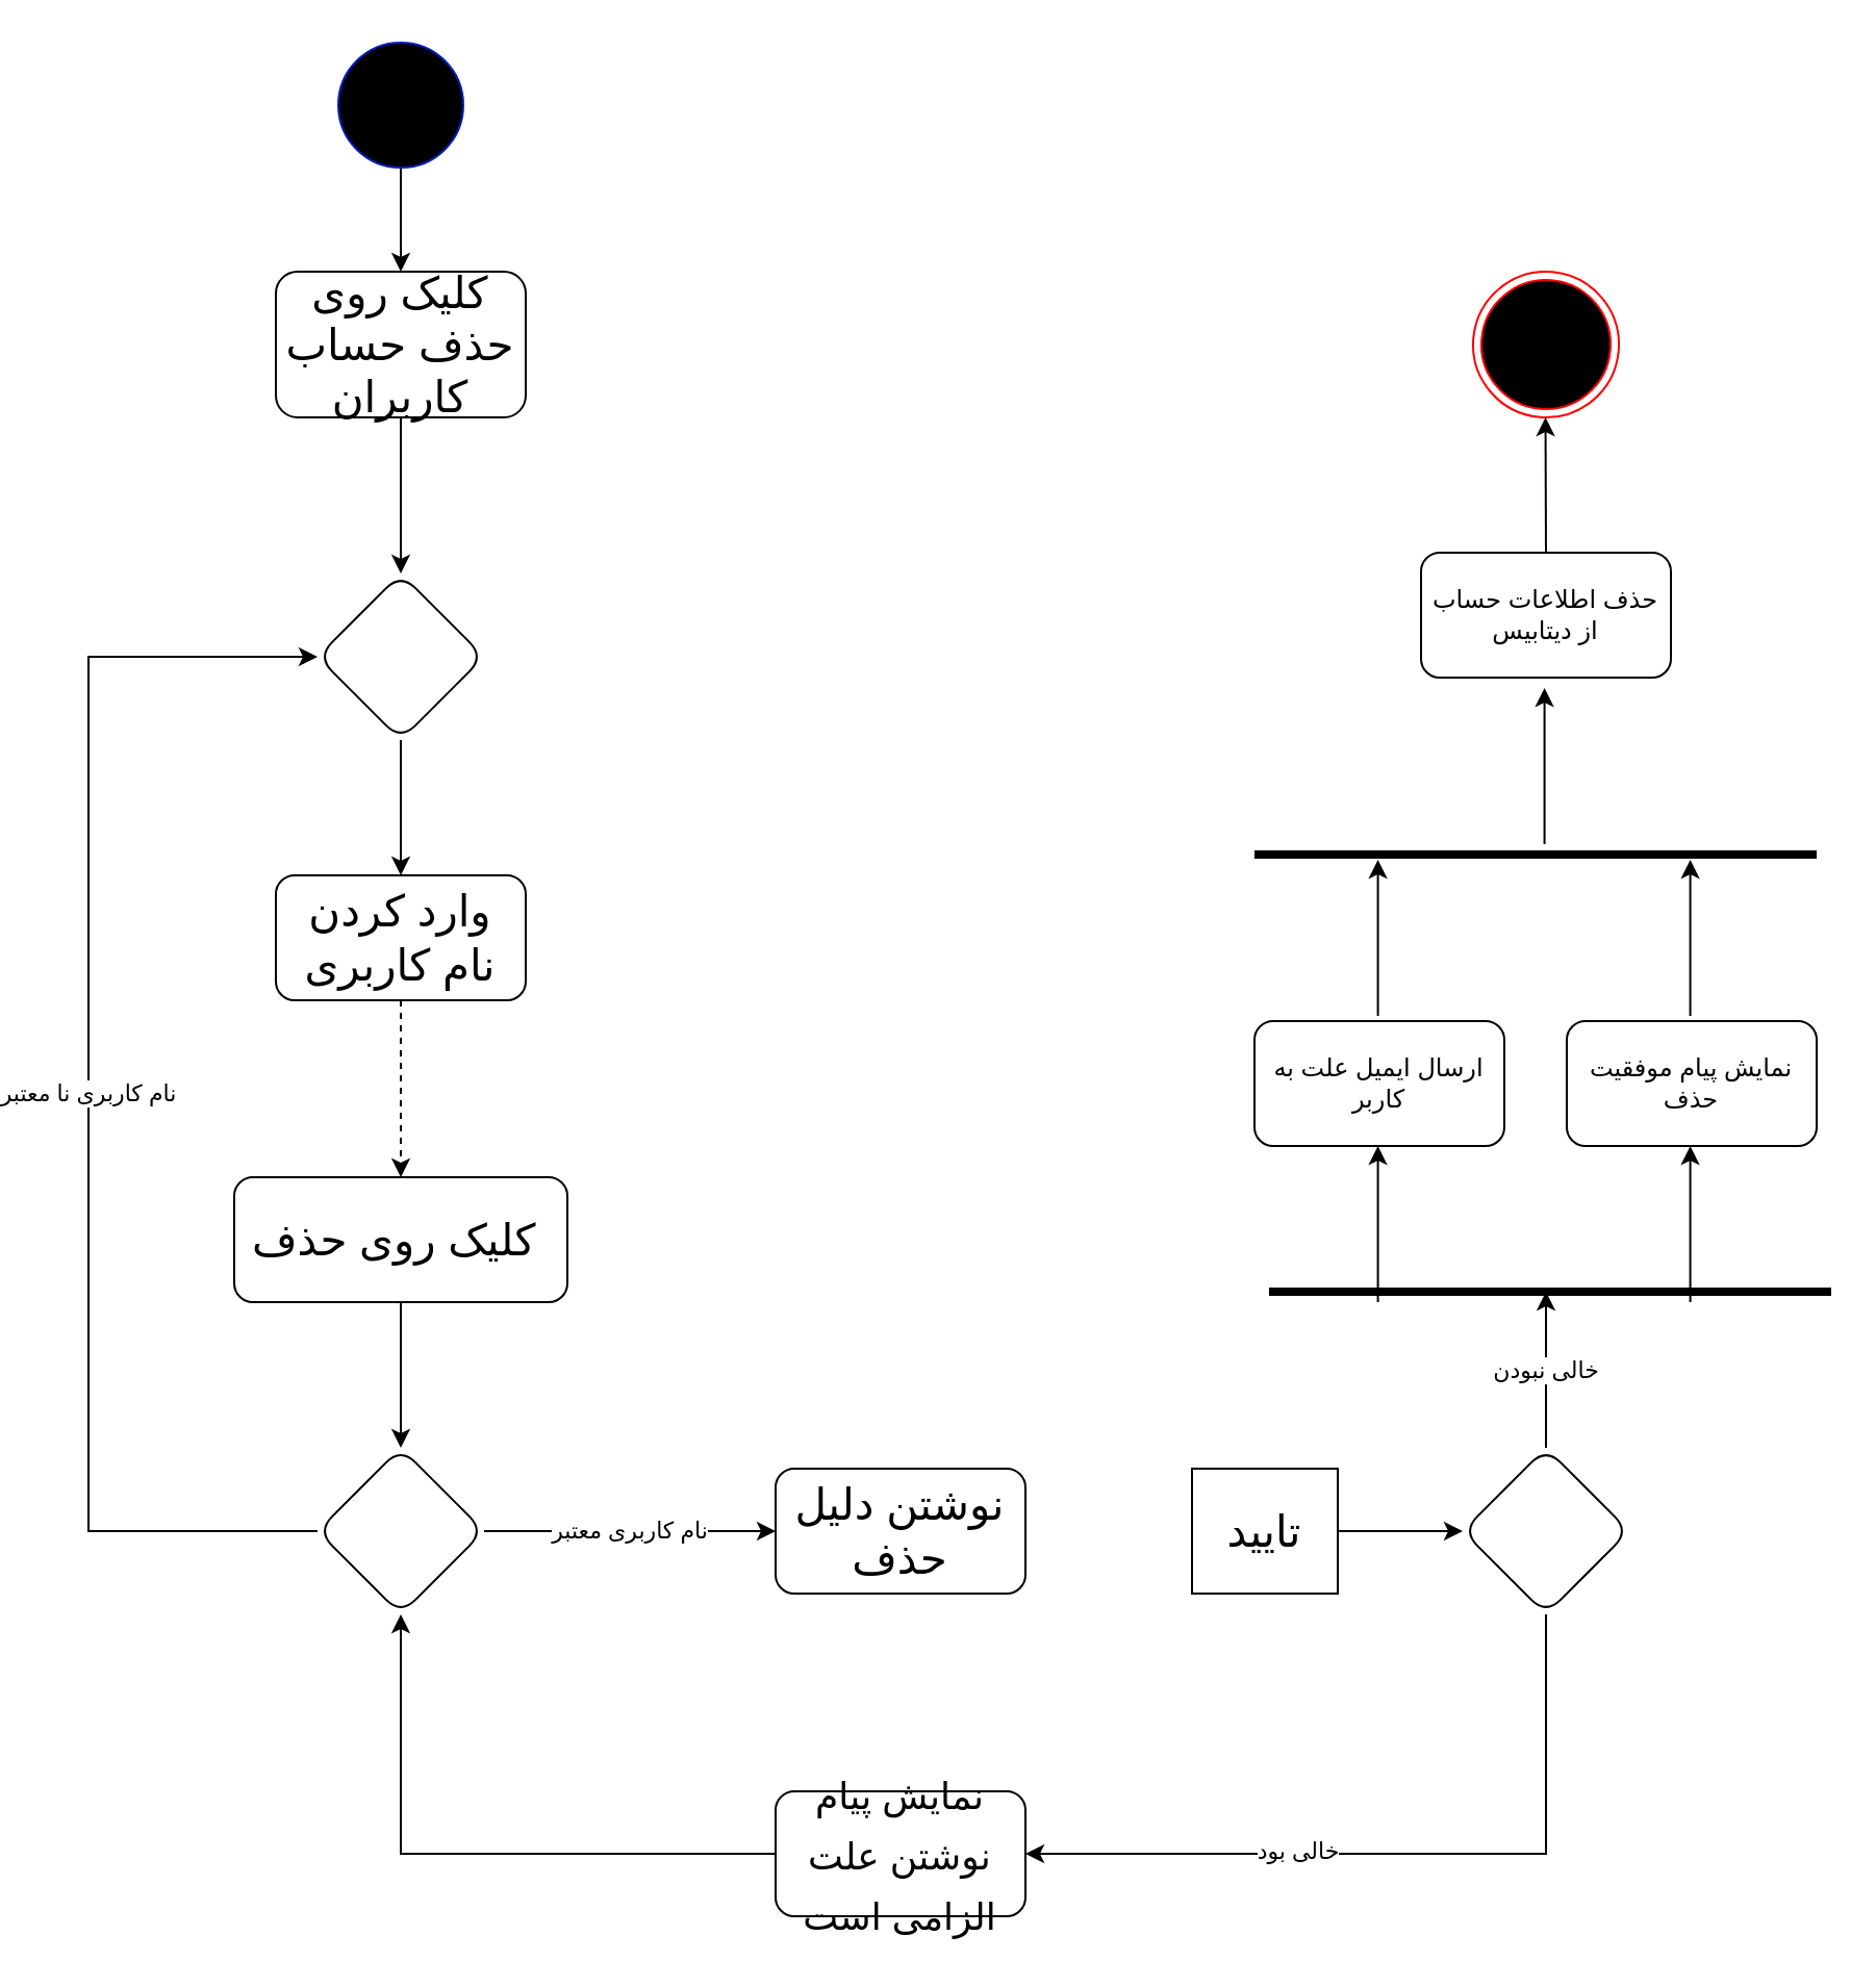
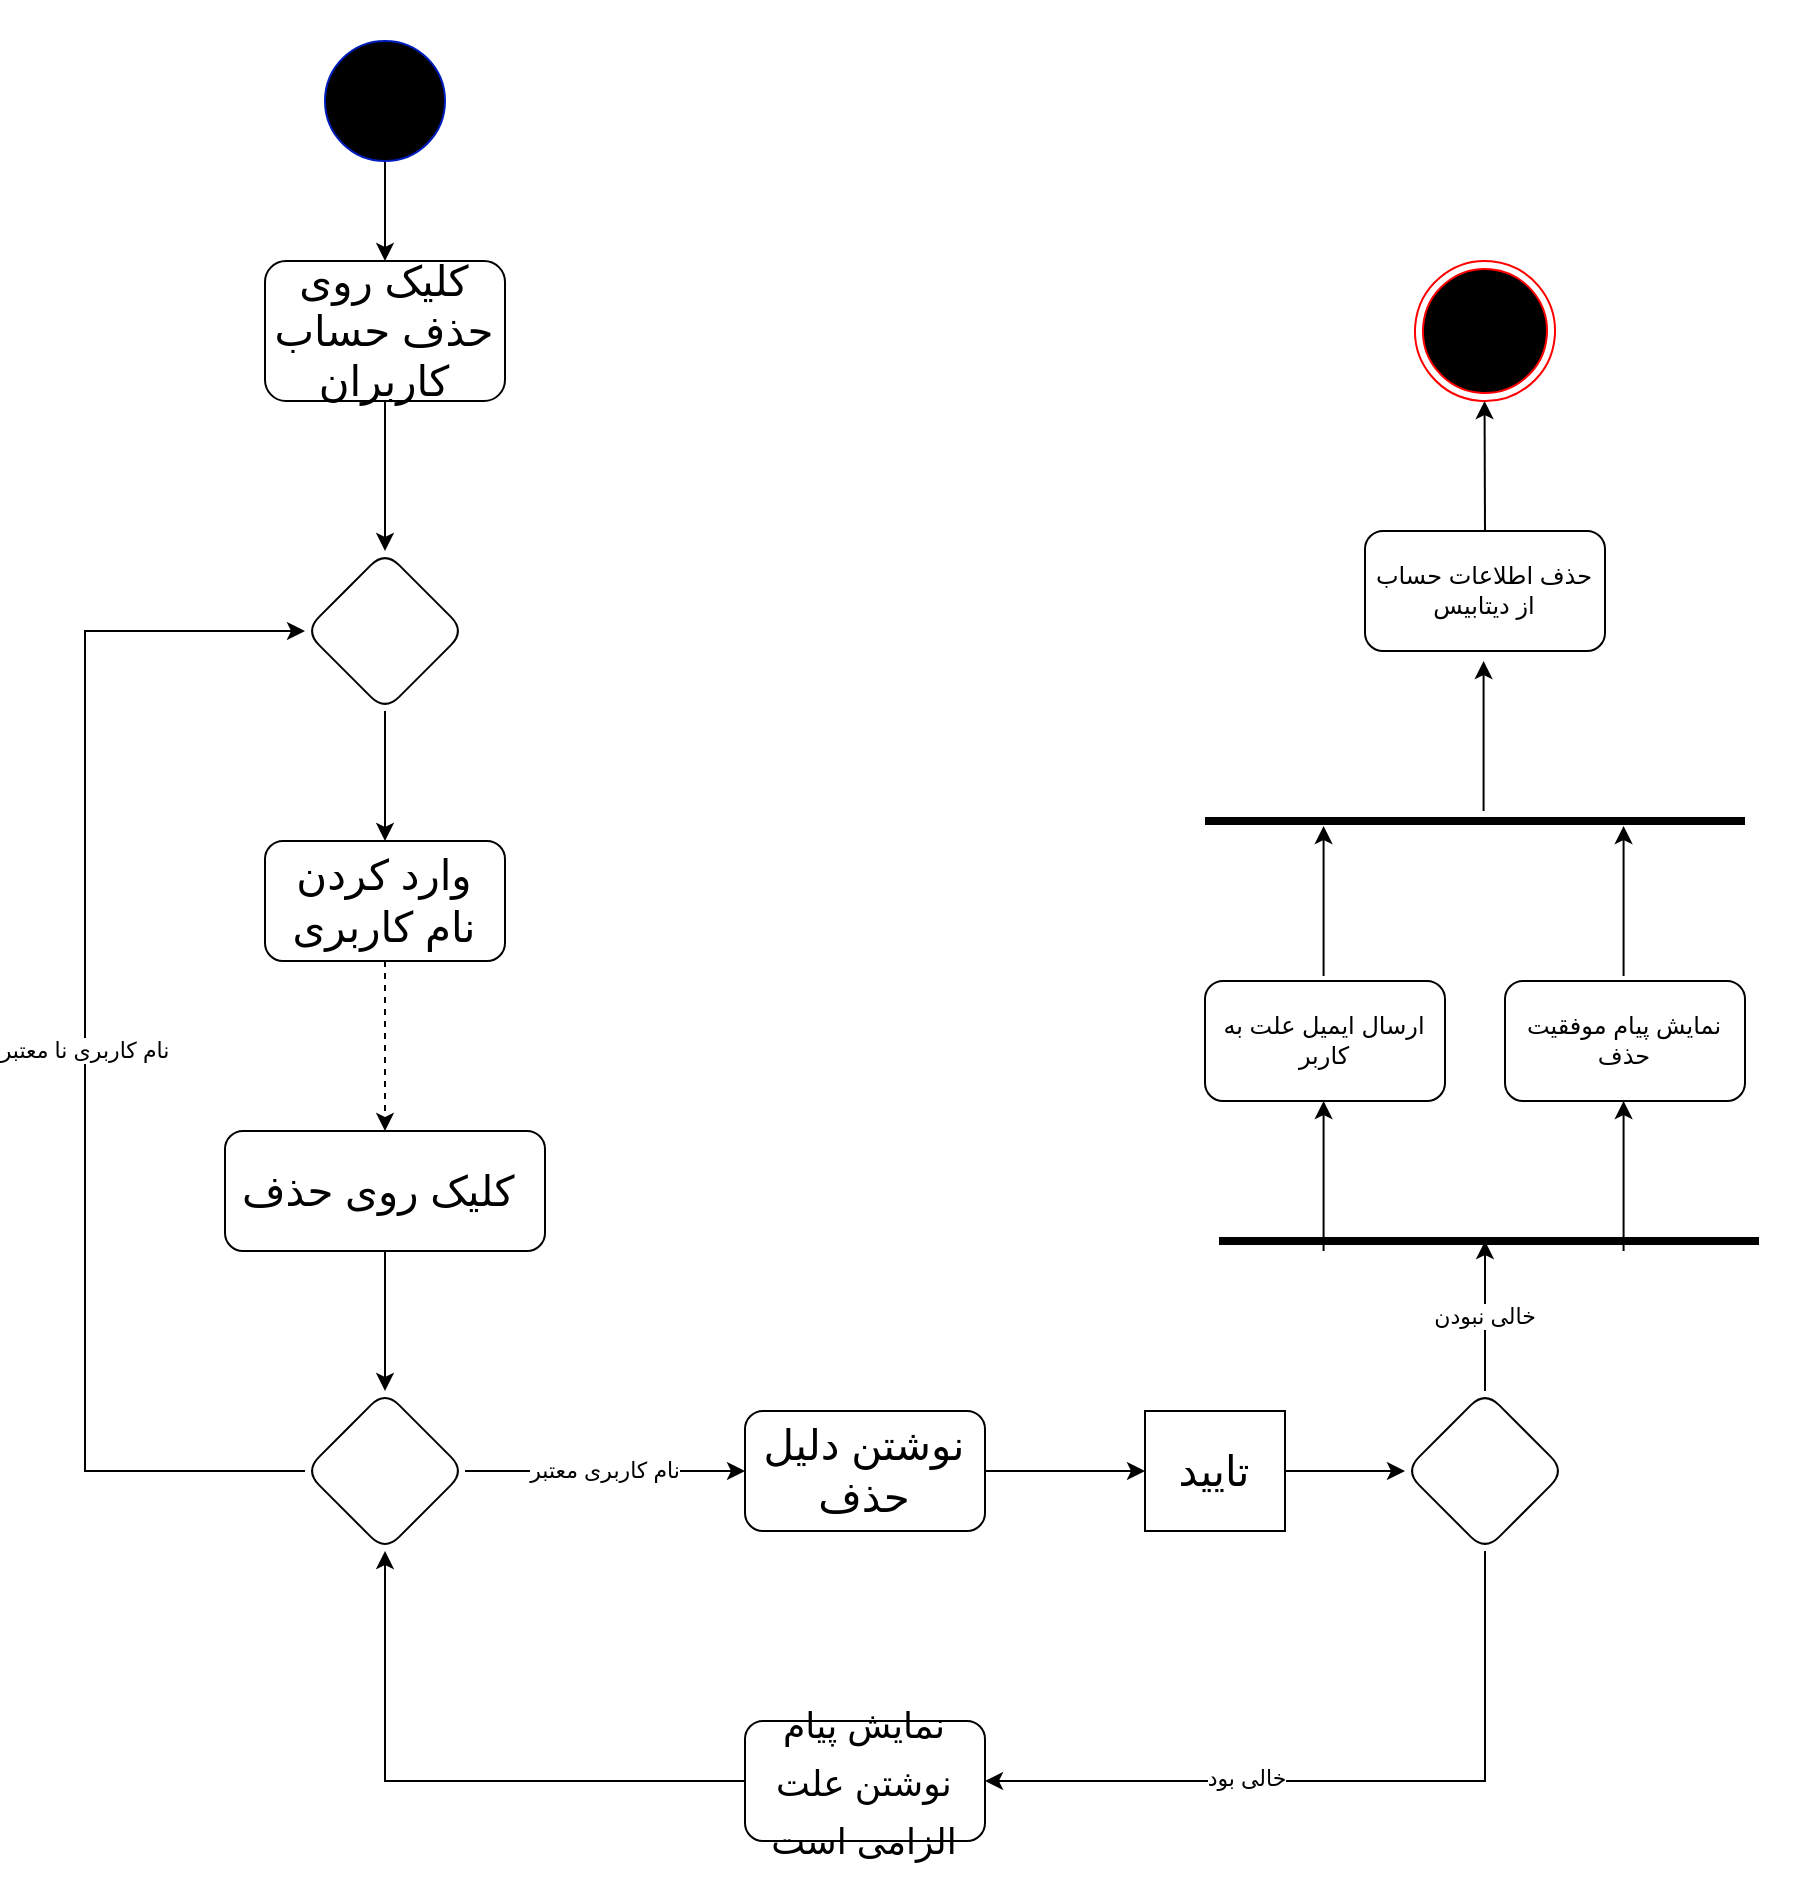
  <mxCell id="0" />
  <mxCell id="1" parent="0" />
  <mxCell id="2" style="edgeStyle=orthogonalEdgeStyle;rounded=0;orthogonalLoop=1;jettySize=auto;html=1;exitX=0.5;exitY=1;exitDx=0;exitDy=0;exitPerimeter=0;entryX=0.5;entryY=0;entryDx=0;entryDy=0;" parent="1" source="3" target="5" edge="1"><mxGeometry relative="1" as="geometry" /></mxCell>
  <mxCell id="3" value="" style="verticalLabelPosition=bottom;verticalAlign=top;html=1;shape=mxgraph.flowchart.on-page_reference;fillColor=#000000;fontColor=#ffffff;strokeColor=#001DBC;" parent="1" vertex="1"><mxGeometry x="140" y="20" width="60" height="60" as="geometry" /></mxCell>
  <mxCell id="4" value="" style="edgeStyle=orthogonalEdgeStyle;rounded=0;orthogonalLoop=1;jettySize=auto;html=1;" parent="1" source="5" target="15" edge="1"><mxGeometry relative="1" as="geometry" /></mxCell>
  <mxCell id="5" value="کلیک روی حذف حساب کاربران" style="rounded=1;whiteSpace=wrap;html=1;fontSize=21;" parent="1" vertex="1"><mxGeometry x="110" y="130" width="120" height="70" as="geometry" /></mxCell>
  <mxCell id="6" value="" style="ellipse;html=1;shape=endState;fillColor=#000000;strokeColor=#ff0000;strokeWidth=1;fontSize=20;rotation=5;" parent="1" vertex="1"><mxGeometry x="685" y="130.02" width="70" height="69.98" as="geometry" /></mxCell>
  <mxCell id="7" value="" style="edgeStyle=orthogonalEdgeStyle;rounded=0;orthogonalLoop=1;jettySize=auto;html=1;dashed=1;" parent="1" source="8" target="10" edge="1"><mxGeometry relative="1" as="geometry" /></mxCell>
  <mxCell id="8" value="وارد کردن نام کاربری" style="whiteSpace=wrap;html=1;fontSize=21;rounded=1;" parent="1" vertex="1"><mxGeometry x="110" y="420" width="120" height="60" as="geometry" /></mxCell>
  <mxCell id="9" value="" style="edgeStyle=orthogonalEdgeStyle;rounded=0;orthogonalLoop=1;jettySize=auto;html=1;" parent="1" source="10" target="13" edge="1"><mxGeometry relative="1" as="geometry" /></mxCell>
  <mxCell id="10" value="کلیک روی حذف&amp;nbsp;" style="whiteSpace=wrap;html=1;fontSize=21;rounded=1;" parent="1" vertex="1"><mxGeometry x="90" y="565" width="160" height="60" as="geometry" /></mxCell>
  <mxCell id="11" value="نام کاربری نا معتبر" style="edgeStyle=orthogonalEdgeStyle;rounded=0;orthogonalLoop=1;jettySize=auto;html=1;exitX=0;exitY=0.5;exitDx=0;exitDy=0;entryX=0;entryY=0.5;entryDx=0;entryDy=0;" parent="1" source="13" target="15" edge="1"><mxGeometry relative="1" as="geometry"><Array as="points"><mxPoint x="20" y="735" /><mxPoint x="20" y="315" /></Array></mxGeometry></mxCell>
  <mxCell id="12" value="نام کاربری معتبر" style="edgeStyle=orthogonalEdgeStyle;rounded=0;orthogonalLoop=1;jettySize=auto;html=1;" parent="1" source="13" target="17" edge="1"><mxGeometry relative="1" as="geometry" /></mxCell>
  <mxCell id="13" value="" style="rhombus;whiteSpace=wrap;html=1;fontSize=21;rounded=1;" parent="1" vertex="1"><mxGeometry x="130" y="695" width="80" height="80" as="geometry" /></mxCell>
  <mxCell id="14" style="edgeStyle=orthogonalEdgeStyle;rounded=0;orthogonalLoop=1;jettySize=auto;html=1;exitX=0.5;exitY=1;exitDx=0;exitDy=0;entryX=0.5;entryY=0;entryDx=0;entryDy=0;" parent="1" source="15" target="8" edge="1"><mxGeometry relative="1" as="geometry" /></mxCell>
  <mxCell id="15" value="" style="rhombus;whiteSpace=wrap;html=1;fontSize=21;rounded=1;" parent="1" vertex="1"><mxGeometry x="130" y="275" width="80" height="80" as="geometry" /></mxCell>
+ <mxCell id="16" value="" style="edgeStyle=orthogonalEdgeStyle;rounded=0;orthogonalLoop=1;jettySize=auto;html=1;" parent="1" source="17" target="23" edge="1"><mxGeometry relative="1" as="geometry" /></mxCell>
  <mxCell id="17" value="نوشتن دلیل حذف" style="whiteSpace=wrap;html=1;fontSize=21;rounded=1;" parent="1" vertex="1"><mxGeometry x="350" y="705" width="120" height="60" as="geometry" /></mxCell>
  <mxCell id="18" style="edgeStyle=orthogonalEdgeStyle;rounded=0;orthogonalLoop=1;jettySize=auto;html=1;exitX=0.5;exitY=1;exitDx=0;exitDy=0;entryX=1;entryY=0.5;entryDx=0;entryDy=0;" parent="1" source="21" target="36" edge="1"><mxGeometry relative="1" as="geometry"><mxPoint x="530" y="820" as="targetPoint" /><Array as="points"><mxPoint x="720" y="890" /></Array></mxGeometry></mxCell>
  <mxCell id="19" value="خالی بود" style="edgeLabel;html=1;align=center;verticalAlign=middle;resizable=0;points=[];" parent="18" vertex="1" connectable="0"><mxGeometry x="0.29" y="-2" relative="1" as="geometry"><mxPoint as="offset" /></mxGeometry></mxCell>
  <mxCell id="20" value="خالی نبودن" style="edgeStyle=orthogonalEdgeStyle;rounded=0;orthogonalLoop=1;jettySize=auto;html=1;exitX=0.5;exitY=0;exitDx=0;exitDy=0;strokeWidth=1;" parent="1" source="21" edge="1"><mxGeometry relative="1" as="geometry"><mxPoint x="720" y="620" as="targetPoint" /></mxGeometry></mxCell>
  <mxCell id="21" value="" style="rhombus;whiteSpace=wrap;html=1;fontSize=21;rounded=1;" parent="1" vertex="1"><mxGeometry x="680" y="695" width="80" height="80" as="geometry" /></mxCell>
  <mxCell id="22" style="edgeStyle=orthogonalEdgeStyle;rounded=0;orthogonalLoop=1;jettySize=auto;html=1;exitX=1;exitY=0.5;exitDx=0;exitDy=0;entryX=0;entryY=0.5;entryDx=0;entryDy=0;" parent="1" source="23" target="21" edge="1"><mxGeometry relative="1" as="geometry" /></mxCell>
  <mxCell id="23" value="تایید" style="whiteSpace=wrap;html=1;fontSize=21;rounded=0;" parent="1" vertex="1"><mxGeometry x="550" y="705" width="70" height="60" as="geometry" /></mxCell>
  <mxCell id="24" value="" style="endArrow=none;html=1;rounded=0;strokeWidth=4;" parent="1" edge="1"><mxGeometry width="50" height="50" relative="1" as="geometry"><mxPoint x="587" y="620" as="sourcePoint" /><mxPoint x="857" y="620" as="targetPoint" /></mxGeometry></mxCell>
  <mxCell id="25" value="ارسال ایمیل علت به کاربر" style="rounded=1;whiteSpace=wrap;html=1;" parent="1" vertex="1"><mxGeometry x="580" y="490" width="120" height="60" as="geometry" /></mxCell>
  <mxCell id="26" value="نمایش پیام موفقیت حذف" style="rounded=1;whiteSpace=wrap;html=1;" parent="1" vertex="1"><mxGeometry x="730" y="490" width="120" height="60" as="geometry" /></mxCell>
  <mxCell id="27" style="edgeStyle=orthogonalEdgeStyle;rounded=0;orthogonalLoop=1;jettySize=auto;html=1;exitX=0.5;exitY=0;exitDx=0;exitDy=0;strokeWidth=1;" parent="1" edge="1"><mxGeometry relative="1" as="geometry"><mxPoint x="639.29" y="550" as="targetPoint" /><mxPoint x="639.29" y="625" as="sourcePoint" /></mxGeometry></mxCell>
  <mxCell id="28" style="edgeStyle=orthogonalEdgeStyle;rounded=0;orthogonalLoop=1;jettySize=auto;html=1;exitX=0.5;exitY=0;exitDx=0;exitDy=0;strokeWidth=1;" parent="1" edge="1"><mxGeometry relative="1" as="geometry"><mxPoint x="789.29" y="550" as="targetPoint" /><mxPoint x="789.29" y="625" as="sourcePoint" /></mxGeometry></mxCell>
  <mxCell id="29" style="edgeStyle=orthogonalEdgeStyle;rounded=0;orthogonalLoop=1;jettySize=auto;html=1;exitX=0.5;exitY=0;exitDx=0;exitDy=0;strokeWidth=1;" parent="1" edge="1"><mxGeometry relative="1" as="geometry"><mxPoint x="639.29" y="412.5" as="targetPoint" /><mxPoint x="639.29" y="487.5" as="sourcePoint" /></mxGeometry></mxCell>
  <mxCell id="30" style="edgeStyle=orthogonalEdgeStyle;rounded=0;orthogonalLoop=1;jettySize=auto;html=1;exitX=0.5;exitY=0;exitDx=0;exitDy=0;strokeWidth=1;" parent="1" edge="1"><mxGeometry relative="1" as="geometry"><mxPoint x="789.29" y="412.5" as="targetPoint" /><mxPoint x="789.29" y="487.5" as="sourcePoint" /></mxGeometry></mxCell>
  <mxCell id="31" value="" style="endArrow=none;html=1;rounded=0;strokeWidth=4;" parent="1" edge="1"><mxGeometry width="50" height="50" relative="1" as="geometry"><mxPoint x="580" y="410" as="sourcePoint" /><mxPoint x="850" y="410" as="targetPoint" /></mxGeometry></mxCell>
  <mxCell id="32" style="edgeStyle=orthogonalEdgeStyle;rounded=0;orthogonalLoop=1;jettySize=auto;html=1;exitX=0.5;exitY=0;exitDx=0;exitDy=0;strokeWidth=1;" parent="1" edge="1"><mxGeometry relative="1" as="geometry"><mxPoint x="719.29" y="330" as="targetPoint" /><mxPoint x="719.29" y="405" as="sourcePoint" /></mxGeometry></mxCell>
  <mxCell id="33" style="edgeStyle=orthogonalEdgeStyle;rounded=0;orthogonalLoop=1;jettySize=auto;html=1;exitX=0.5;exitY=0;exitDx=0;exitDy=0;strokeWidth=1;" parent="1" source="34" target="6" edge="1"><mxGeometry relative="1" as="geometry" /></mxCell>
  <mxCell id="34" value="حذف اطلاعات حساب از دیتابیس" style="rounded=1;whiteSpace=wrap;html=1;" parent="1" vertex="1"><mxGeometry x="660" y="265" width="120" height="60" as="geometry" /></mxCell>
  <mxCell id="35" style="edgeStyle=orthogonalEdgeStyle;rounded=0;orthogonalLoop=1;jettySize=auto;html=1;exitX=0;exitY=0.5;exitDx=0;exitDy=0;entryX=0.5;entryY=1;entryDx=0;entryDy=0;fontSize=18;" edge="1" parent="1" source="36" target="13"><mxGeometry relative="1" as="geometry" /></mxCell>
  <mxCell id="36" value="&lt;font style=&quot;font-size: 18px;&quot;&gt;نمایش پیام نوشتن علت الزامی است&lt;/font&gt;" style="rounded=1;whiteSpace=wrap;html=1;fontSize=24;" vertex="1" parent="1"><mxGeometry x="350" y="860" width="120" height="60" as="geometry" /></mxCell>
